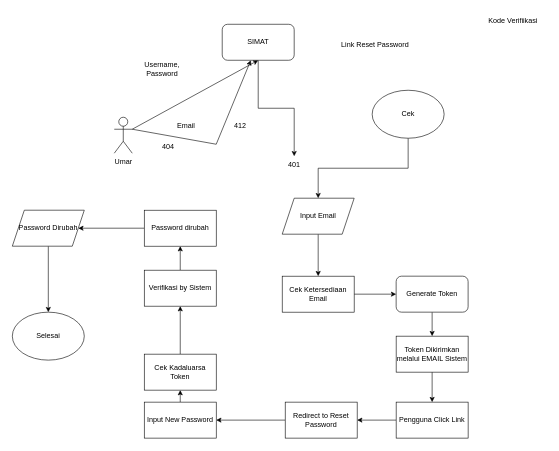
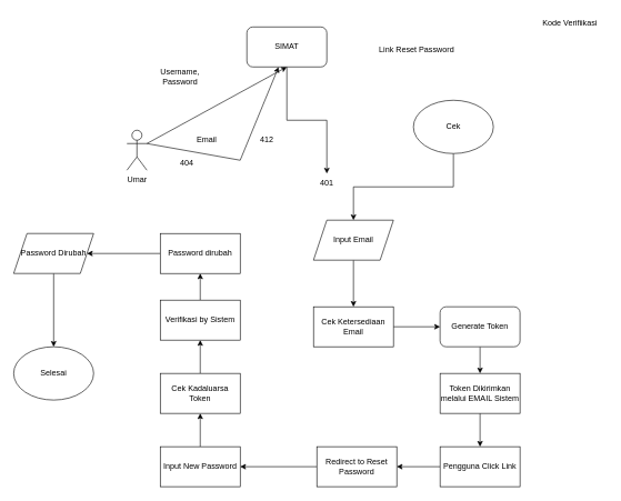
  <mxCell id="0" />
  <mxCell id="1" parent="0" />
  <mxCell id="2" style="rounded=0;orthogonalLoop=1;jettySize=auto;html=1;exitX=1;exitY=0.333;exitDx=0;exitDy=0;exitPerimeter=0;entryX=0.5;entryY=1;entryDx=0;entryDy=0;" edge="1" parent="1" source="4" target="6"><mxGeometry relative="1" as="geometry" /></mxCell>
  <mxCell id="3" style="rounded=0;orthogonalLoop=1;jettySize=auto;html=1;exitX=1;exitY=0.333;exitDx=0;exitDy=0;exitPerimeter=0;" edge="1" parent="1" source="4" target="6"><mxGeometry relative="1" as="geometry"><Array as="points"><mxPoint x="360" y="240" /></Array></mxGeometry></mxCell>
  <mxCell id="4" value="Umar" style="shape=umlActor;verticalLabelPosition=bottom;verticalAlign=top;html=1;outlineConnect=0;" vertex="1" parent="1"><mxGeometry x="190" y="195" width="30" height="60" as="geometry" /></mxCell>
  <mxCell id="5" style="edgeStyle=orthogonalEdgeStyle;rounded=0;orthogonalLoop=1;jettySize=auto;html=1;exitX=0.5;exitY=1;exitDx=0;exitDy=0;" edge="1" parent="1" source="6" target="8"><mxGeometry relative="1" as="geometry" /></mxCell>
  <mxCell id="6" value="SIMAT" style="rounded=1;whiteSpace=wrap;html=1;" vertex="1" parent="1"><mxGeometry x="370" y="40" width="120" height="60" as="geometry" /></mxCell>
  <mxCell id="7" value="Username, Password" style="text;html=1;align=center;verticalAlign=middle;whiteSpace=wrap;rounded=0;" vertex="1" parent="1"><mxGeometry x="240" y="100" width="60" height="30" as="geometry" /></mxCell>
  <mxCell id="8" value="401" style="text;html=1;align=center;verticalAlign=middle;whiteSpace=wrap;rounded=0;" vertex="1" parent="1"><mxGeometry x="460" y="260" width="60" height="30" as="geometry" /></mxCell>
  <mxCell id="9" value="412" style="text;html=1;align=center;verticalAlign=middle;whiteSpace=wrap;rounded=0;" vertex="1" parent="1"><mxGeometry x="370" y="195" width="60" height="30" as="geometry" /></mxCell>
  <mxCell id="10" value="Email" style="text;html=1;align=center;verticalAlign=middle;whiteSpace=wrap;rounded=0;" vertex="1" parent="1"><mxGeometry x="280" y="195" width="60" height="30" as="geometry" /></mxCell>
  <mxCell id="11" value="404" style="text;html=1;align=center;verticalAlign=middle;whiteSpace=wrap;rounded=0;" vertex="1" parent="1"><mxGeometry x="250" y="230" width="60" height="30" as="geometry" /></mxCell>
  <mxCell id="12" value="Kode Verifiikasi" style="text;html=1;align=center;verticalAlign=middle;whiteSpace=wrap;rounded=0;" vertex="1" parent="1"><mxGeometry x="800" y="20" width="110" height="30" as="geometry" /></mxCell>
  <mxCell id="13" value="Link Reset Password" style="text;html=1;align=center;verticalAlign=middle;whiteSpace=wrap;rounded=0;" vertex="1" parent="1"><mxGeometry x="550" y="60" width="150" height="30" as="geometry" /></mxCell>
  <mxCell id="14" style="edgeStyle=orthogonalEdgeStyle;rounded=0;orthogonalLoop=1;jettySize=auto;html=1;exitX=0.5;exitY=1;exitDx=0;exitDy=0;" edge="1" parent="1" source="15" target="17"><mxGeometry relative="1" as="geometry" /></mxCell>
  <mxCell id="15" value="Cek" style="ellipse;whiteSpace=wrap;html=1;" vertex="1" parent="1"><mxGeometry x="620" y="150" width="120" height="80" as="geometry" /></mxCell>
  <mxCell id="16" value="" style="edgeStyle=orthogonalEdgeStyle;rounded=0;orthogonalLoop=1;jettySize=auto;html=1;" edge="1" parent="1" source="17" target="19"><mxGeometry relative="1" as="geometry" /></mxCell>
  <mxCell id="17" value="Input Email" style="shape=parallelogram;perimeter=parallelogramPerimeter;whiteSpace=wrap;html=1;fixedSize=1;" vertex="1" parent="1"><mxGeometry x="470" y="330" width="120" height="60" as="geometry" /></mxCell>
  <mxCell id="18" style="edgeStyle=orthogonalEdgeStyle;rounded=0;orthogonalLoop=1;jettySize=auto;html=1;exitX=1;exitY=0.5;exitDx=0;exitDy=0;" edge="1" parent="1" source="19" target="21"><mxGeometry relative="1" as="geometry" /></mxCell>
  <mxCell id="19" value="Cek Ketersediaan Email" style="rounded=0;whiteSpace=wrap;html=1;" vertex="1" parent="1"><mxGeometry x="470" y="460" width="120" height="60" as="geometry" /></mxCell>
  <mxCell id="20" style="edgeStyle=orthogonalEdgeStyle;rounded=0;orthogonalLoop=1;jettySize=auto;html=1;exitX=0.5;exitY=1;exitDx=0;exitDy=0;entryX=0.5;entryY=0;entryDx=0;entryDy=0;" edge="1" parent="1" source="21" target="23"><mxGeometry relative="1" as="geometry" /></mxCell>
  <mxCell id="21" value="Generate Token" style="whiteSpace=wrap;html=1;rounded=1;" vertex="1" parent="1"><mxGeometry x="660" y="460" width="120" height="60" as="geometry" /></mxCell>
  <mxCell id="22" style="edgeStyle=orthogonalEdgeStyle;rounded=0;orthogonalLoop=1;jettySize=auto;html=1;exitX=0.5;exitY=1;exitDx=0;exitDy=0;" edge="1" parent="1" source="23" target="25"><mxGeometry relative="1" as="geometry" /></mxCell>
  <mxCell id="23" value="Token Dikirimkan melalui EMAIL Sistem" style="rounded=0;whiteSpace=wrap;html=1;" vertex="1" parent="1"><mxGeometry x="660" y="560" width="120" height="60" as="geometry" /></mxCell>
  <mxCell id="24" style="edgeStyle=orthogonalEdgeStyle;rounded=0;orthogonalLoop=1;jettySize=auto;html=1;exitX=0;exitY=0.5;exitDx=0;exitDy=0;entryX=1;entryY=0.5;entryDx=0;entryDy=0;" edge="1" parent="1" source="25" target="27"><mxGeometry relative="1" as="geometry" /></mxCell>
  <mxCell id="25" value="Pengguna Click Link" style="rounded=0;whiteSpace=wrap;html=1;" vertex="1" parent="1"><mxGeometry x="660" y="670" width="120" height="60" as="geometry" /></mxCell>
  <mxCell id="26" style="edgeStyle=orthogonalEdgeStyle;rounded=0;orthogonalLoop=1;jettySize=auto;html=1;exitX=0;exitY=0.5;exitDx=0;exitDy=0;" edge="1" parent="1" source="27" target="29"><mxGeometry relative="1" as="geometry" /></mxCell>
  <mxCell id="27" value="Redirect to Reset Password" style="rounded=0;whiteSpace=wrap;html=1;" vertex="1" parent="1"><mxGeometry x="475" y="670" width="120" height="60" as="geometry" /></mxCell>
  <mxCell id="28" style="edgeStyle=orthogonalEdgeStyle;rounded=0;orthogonalLoop=1;jettySize=auto;html=1;exitX=0.5;exitY=0;exitDx=0;exitDy=0;entryX=0.5;entryY=1;entryDx=0;entryDy=0;" edge="1" parent="1" source="29" target="31"><mxGeometry relative="1" as="geometry" /></mxCell>
  <mxCell id="29" value="Input New Password" style="rounded=0;whiteSpace=wrap;html=1;" vertex="1" parent="1"><mxGeometry x="240" y="670" width="120" height="60" as="geometry" /></mxCell>
  <mxCell id="30" style="edgeStyle=orthogonalEdgeStyle;rounded=0;orthogonalLoop=1;jettySize=auto;html=1;exitX=0.5;exitY=0;exitDx=0;exitDy=0;entryX=0.5;entryY=1;entryDx=0;entryDy=0;" edge="1" parent="1" source="31" target="33"><mxGeometry relative="1" as="geometry" /></mxCell>
- <mxCell id="31" value="Cek Kadaluarsa Token" style="rounded=0;whiteSpace=wrap;html=1;" vertex="1" parent="1"><mxGeometry x="240" y="590" width="120" height="60" as="geometry" /></mxCell>
+ <mxCell id="31" value="Cek Kadaluarsa Token" style="rounded=0;whiteSpace=wrap;html=1;" vertex="1" parent="1"><mxGeometry x="240" y="560" width="120" height="60" as="geometry" /></mxCell>
  <mxCell id="32" style="edgeStyle=orthogonalEdgeStyle;rounded=0;orthogonalLoop=1;jettySize=auto;html=1;exitX=0.5;exitY=0;exitDx=0;exitDy=0;entryX=0.5;entryY=1;entryDx=0;entryDy=0;" edge="1" parent="1" source="33" target="35"><mxGeometry relative="1" as="geometry" /></mxCell>
  <mxCell id="33" value="Verifikasi by Sistem" style="rounded=0;whiteSpace=wrap;html=1;" vertex="1" parent="1"><mxGeometry x="240" y="450" width="120" height="60" as="geometry" /></mxCell>
  <mxCell id="34" style="edgeStyle=orthogonalEdgeStyle;rounded=0;orthogonalLoop=1;jettySize=auto;html=1;exitX=0;exitY=0.5;exitDx=0;exitDy=0;entryX=1;entryY=0.5;entryDx=0;entryDy=0;" edge="1" parent="1" source="35" target="37"><mxGeometry relative="1" as="geometry"><mxPoint y="380" as="targetPoint" x="110" /></mxGeometry></mxCell>
  <mxCell id="35" value="Password dirubah" style="rounded=0;whiteSpace=wrap;html=1;" vertex="1" parent="1"><mxGeometry x="240" y="350" width="120" height="60" as="geometry" /></mxCell>
  <mxCell id="36" style="edgeStyle=orthogonalEdgeStyle;rounded=0;orthogonalLoop=1;jettySize=auto;html=1;exitX=0.5;exitY=1;exitDx=0;exitDy=0;" edge="1" parent="1" source="37" target="38"><mxGeometry relative="1" as="geometry" /></mxCell>
  <mxCell id="37" value="Password Dirubah" style="shape=parallelogram;perimeter=parallelogramPerimeter;whiteSpace=wrap;html=1;fixedSize=1;" vertex="1" parent="1"><mxGeometry x="20" y="350" width="120" height="60" as="geometry" /></mxCell>
  <mxCell id="38" value="Selesai" style="ellipse;whiteSpace=wrap;html=1;" vertex="1" parent="1"><mxGeometry x="20" y="520" width="120" height="80" as="geometry" /></mxCell>
